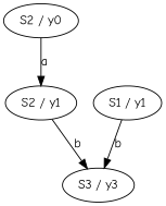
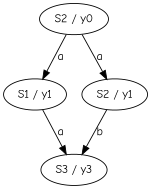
  digraph {
    fontname="Comic Neue"
    node [fontname="Comic Neue"]
    edge [fontname="Comic Neue"]
    n1 [label="S2 / y0"]
    n2 [label="S1 / y1"]
    n3 [label="S2 / y1"]
    n4 [label="S3 / y3"]
+   n1 -> n2 [label=a]
    n1 -> n3 [label=a]
-   n2 -> n4 [label=b]
+   n2 -> n4 [label=a]
    n3 -> n4 [label=b]
  }
